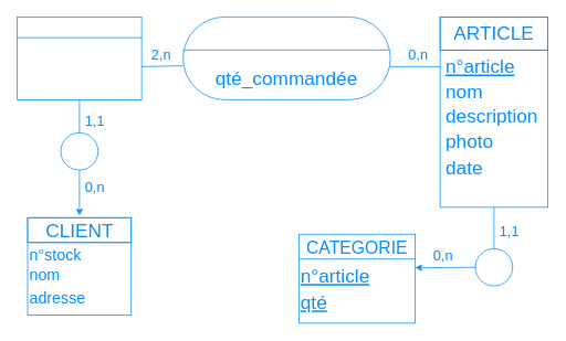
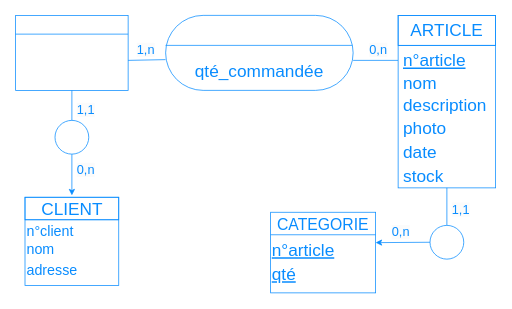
  <mxCell id="0" />
  <mxCell id="1" parent="0" />
  <mxCell id="2" value="" style="rounded=0;whiteSpace=wrap;html=1;labelBackgroundColor=none;strokeColor=#088CFF;fontColor=#088CFF;" parent="1" vertex="1"><mxGeometry x="20" y="20" width="150" height="100" as="geometry" /></mxCell>
  <mxCell id="3" value="" style="endArrow=none;html=1;rounded=0;fontColor=#088CFF;entryX=-0.001;entryY=0.59;entryDx=0;entryDy=0;entryPerimeter=0;labelBackgroundColor=none;strokeColor=#088CFF;" parent="1" target="7" edge="1"><mxGeometry width="50" height="50" relative="1" as="geometry"><mxPoint x="170" y="80" as="sourcePoint" /><mxPoint x="200" y="100" as="targetPoint" /></mxGeometry></mxCell>
  <mxCell id="4" value="" style="endArrow=none;html=1;rounded=0;entryX=0.5;entryY=1;entryDx=0;entryDy=0;fontColor=#088CFF;labelBackgroundColor=none;strokeColor=#088CFF;" parent="1" source="34" target="2" edge="1"><mxGeometry width="50" height="50" relative="1" as="geometry"><mxPoint x="95" y="180" as="sourcePoint" /><mxPoint x="100" y="160" as="targetPoint" /></mxGeometry></mxCell>
  <mxCell id="5" value="" style="rounded=0;whiteSpace=wrap;html=1;labelBackgroundColor=none;strokeColor=#088CFF;fontColor=#088CFF;" parent="1" vertex="1"><mxGeometry x="32.5" y="262.5" width="125" height="117.5" as="geometry" /></mxCell>
  <mxCell id="6" value="" style="endArrow=classic;html=1;rounded=0;exitX=0.5;exitY=1;exitDx=0;exitDy=0;fontColor=#088CFF;labelBackgroundColor=none;strokeColor=#088CFF;" parent="1" source="34" edge="1"><mxGeometry width="50" height="50" relative="1" as="geometry"><mxPoint x="90" y="230" as="sourcePoint" /><mxPoint x="95" y="260" as="targetPoint" /></mxGeometry></mxCell>
  <mxCell id="7" value="" style="rounded=1;whiteSpace=wrap;html=1;arcSize=50;labelBackgroundColor=none;strokeColor=#088CFF;fontColor=#088CFF;" parent="1" vertex="1"><mxGeometry x="220" y="20" width="250" height="100" as="geometry" /></mxCell>
  <mxCell id="8" value="" style="endArrow=none;html=1;rounded=0;fontColor=#088CFF;labelBackgroundColor=none;strokeColor=#088CFF;" parent="1" edge="1"><mxGeometry width="50" height="50" relative="1" as="geometry"><mxPoint x="470" y="80" as="sourcePoint" /><mxPoint x="530" y="80" as="targetPoint" /></mxGeometry></mxCell>
  <mxCell id="9" value="" style="rounded=0;whiteSpace=wrap;html=1;labelBackgroundColor=none;strokeColor=#088CFF;fontColor=#088CFF;" parent="1" vertex="1"><mxGeometry x="530" y="20" width="130" height="230" as="geometry" /></mxCell>
  <mxCell id="10" value="" style="endArrow=none;html=1;rounded=0;entryX=0.5;entryY=1;entryDx=0;entryDy=0;fontColor=#088CFF;labelBackgroundColor=none;strokeColor=#088CFF;" parent="1" target="9" edge="1"><mxGeometry width="50" height="50" relative="1" as="geometry"><mxPoint x="595" y="300" as="sourcePoint" /><mxPoint x="620" y="270" as="targetPoint" /></mxGeometry></mxCell>
  <mxCell id="11" value="" style="ellipse;whiteSpace=wrap;html=1;aspect=fixed;labelBackgroundColor=none;strokeColor=#088CFF;fontColor=#088CFF;" parent="1" vertex="1"><mxGeometry x="572.5" y="300" width="45" height="45" as="geometry" /></mxCell>
  <mxCell id="12" value="" style="endArrow=classic;html=1;rounded=0;exitX=0;exitY=0.5;exitDx=0;exitDy=0;fontColor=#088CFF;labelBackgroundColor=none;strokeColor=#088CFF;" parent="1" source="11" edge="1"><mxGeometry width="50" height="50" relative="1" as="geometry"><mxPoint x="370" y="360" as="sourcePoint" /><mxPoint x="500" y="323" as="targetPoint" /></mxGeometry></mxCell>
  <mxCell id="13" value="" style="rounded=0;whiteSpace=wrap;html=1;labelBackgroundColor=none;strokeColor=#088CFF;fontColor=#088CFF;" parent="1" vertex="1"><mxGeometry x="360" y="282.5" width="140" height="107.5" as="geometry" /></mxCell>
  <mxCell id="14" value="" style="endArrow=none;html=1;rounded=0;exitX=0;exitY=0.25;exitDx=0;exitDy=0;entryX=1;entryY=0.25;entryDx=0;entryDy=0;fontColor=#088CFF;labelBackgroundColor=none;strokeColor=#088CFF;" parent="1" source="2" target="2" edge="1"><mxGeometry width="50" height="50" relative="1" as="geometry"><mxPoint x="60" y="90" as="sourcePoint" /><mxPoint x="110" y="40" as="targetPoint" /></mxGeometry></mxCell>
  <mxCell id="15" value="" style="endArrow=none;html=1;rounded=0;exitX=0;exitY=0.25;exitDx=0;exitDy=0;fontColor=#088CFF;labelBackgroundColor=none;strokeColor=#088CFF;" parent="1" edge="1"><mxGeometry width="50" height="50" relative="1" as="geometry"><mxPoint x="530" y="60.08" as="sourcePoint" /><mxPoint x="660" y="60" as="targetPoint" /></mxGeometry></mxCell>
  <mxCell id="16" value="" style="endArrow=none;html=1;rounded=0;exitX=0;exitY=0.25;exitDx=0;exitDy=0;entryX=1;entryY=0.25;entryDx=0;entryDy=0;fontColor=#088CFF;labelBackgroundColor=none;strokeColor=#088CFF;" parent="1" edge="1"><mxGeometry width="50" height="50" relative="1" as="geometry"><mxPoint x="32.5" y="292.5" as="sourcePoint" /><mxPoint x="157.5" y="292.5" as="targetPoint" /></mxGeometry></mxCell>
  <mxCell id="17" value="" style="endArrow=none;html=1;rounded=0;entryX=1;entryY=0.25;entryDx=0;entryDy=0;fontColor=#088CFF;labelBackgroundColor=none;strokeColor=#088CFF;" parent="1" edge="1"><mxGeometry width="50" height="50" relative="1" as="geometry"><mxPoint x="360" y="312.5" as="sourcePoint" /><mxPoint x="500" y="312.5" as="targetPoint" /></mxGeometry></mxCell>
  <mxCell id="18" value="" style="endArrow=none;html=1;rounded=0;exitX=0;exitY=0.25;exitDx=0;exitDy=0;entryX=0.996;entryY=0.4;entryDx=0;entryDy=0;entryPerimeter=0;fontColor=#088CFF;labelBackgroundColor=none;strokeColor=#088CFF;" parent="1" target="7" edge="1"><mxGeometry width="50" height="50" relative="1" as="geometry"><mxPoint x="220" y="60" as="sourcePoint" /><mxPoint x="460" y="60" as="targetPoint" /></mxGeometry></mxCell>
  <mxCell id="19" value="ARTICLE" style="text;align=center;fillColor=none;html=1;verticalAlign=middle;whiteSpace=wrap;rounded=0;fontSize=23;labelBackgroundColor=none;strokeColor=#088CFF;fontColor=#088CFF;" parent="1" vertex="1"><mxGeometry x="530" y="20" width="130" height="40" as="geometry" /></mxCell>
  <mxCell id="20" value="n°article" style="text;strokeColor=none;align=left;fillColor=none;html=1;verticalAlign=middle;whiteSpace=wrap;rounded=0;fontSize=23;fontStyle=4;labelBackgroundColor=none;fontColor=#088CFF;" parent="1" vertex="1"><mxGeometry x="535" y="60" width="120" height="40" as="geometry" /></mxCell>
  <mxCell id="21" value="nom" style="text;strokeColor=none;align=left;fillColor=none;html=1;verticalAlign=middle;whiteSpace=wrap;rounded=0;fontSize=23;fontStyle=0;labelBackgroundColor=none;fontColor=#088CFF;" parent="1" vertex="1"><mxGeometry x="535" y="90" width="120" height="40" as="geometry" /></mxCell>
  <mxCell id="22" value="description" style="text;strokeColor=none;align=left;fillColor=none;html=1;verticalAlign=middle;whiteSpace=wrap;rounded=0;fontSize=23;fontStyle=0;labelBackgroundColor=none;fontColor=#088CFF;" parent="1" vertex="1"><mxGeometry x="535" y="120" width="110" height="40" as="geometry" /></mxCell>
  <mxCell id="23" value="photo" style="text;strokeColor=none;align=left;fillColor=none;html=1;verticalAlign=middle;whiteSpace=wrap;rounded=0;fontSize=23;fontStyle=0;labelBackgroundColor=none;fontColor=#088CFF;" parent="1" vertex="1"><mxGeometry x="535" y="150" width="120" height="40" as="geometry" /></mxCell>
  <mxCell id="24" value="date" style="text;strokeColor=none;align=left;fillColor=none;html=1;verticalAlign=middle;whiteSpace=wrap;rounded=0;fontSize=23;fontStyle=0;labelBackgroundColor=none;fontColor=#088CFF;" parent="1" vertex="1"><mxGeometry x="535" y="186.25" width="120" height="32.5" as="geometry" /></mxCell>
- <mxCell id="26" value="&lt;span style=&quot;font-family: Helvetica; font-size: 17px; font-style: normal; font-variant-ligatures: normal; font-variant-caps: normal; font-weight: 400; letter-spacing: normal; orphans: 2; text-align: center; text-indent: 0px; text-transform: none; widows: 2; word-spacing: 0px; -webkit-text-stroke-width: 0px; background-color: rgb(251, 251, 251); text-decoration-thickness: initial; text-decoration-style: initial; text-decoration-color: initial; float: none; display: inline !important;&quot;&gt;2,n&lt;/span&gt;" style="text;whiteSpace=wrap;html=1;fontSize=17;labelBackgroundColor=none;strokeColor=none;fontColor=#088CFF;" parent="1" vertex="1"><mxGeometry x="180" y="50" width="40" height="30" as="geometry" /></mxCell>
+ <mxCell id="25" value="stock" style="text;strokeColor=none;align=left;fillColor=none;html=1;verticalAlign=middle;whiteSpace=wrap;rounded=0;fontSize=23;fontStyle=0;labelBackgroundColor=none;fontColor=#088CFF;" parent="1" vertex="1"><mxGeometry x="535" y="218.75" width="120" height="30" as="geometry" /></mxCell>
+ <mxCell id="26" value="&lt;span style=&quot;font-family: Helvetica; font-size: 17px; font-style: normal; font-variant-ligatures: normal; font-variant-caps: normal; font-weight: 400; letter-spacing: normal; orphans: 2; text-align: center; text-indent: 0px; text-transform: none; widows: 2; word-spacing: 0px; -webkit-text-stroke-width: 0px; background-color: rgb(251, 251, 251); text-decoration-thickness: initial; text-decoration-style: initial; text-decoration-color: initial; float: none; display: inline !important;&quot;&gt;1,n&lt;/span&gt;" style="text;whiteSpace=wrap;html=1;fontSize=17;labelBackgroundColor=none;strokeColor=none;fontColor=#088CFF;" parent="1" vertex="1"><mxGeometry x="180" y="50" width="40" height="30" as="geometry" /></mxCell>
  <mxCell id="27" value="&lt;span style=&quot;font-family: Helvetica; font-size: 17px; font-style: normal; font-variant-ligatures: normal; font-variant-caps: normal; font-weight: 400; letter-spacing: normal; orphans: 2; text-align: center; text-indent: 0px; text-transform: none; widows: 2; word-spacing: 0px; -webkit-text-stroke-width: 0px; background-color: rgb(251, 251, 251); text-decoration-thickness: initial; text-decoration-style: initial; text-decoration-color: initial; float: none; display: inline !important;&quot;&gt;0,n&lt;/span&gt;" style="text;whiteSpace=wrap;html=1;fontSize=17;labelBackgroundColor=none;strokeColor=none;fontColor=#088CFF;" parent="1" vertex="1"><mxGeometry x="490" y="50" width="40" height="50" as="geometry" /></mxCell>
  <mxCell id="28" value="qté_commandée" style="text;strokeColor=none;align=center;fillColor=none;html=1;verticalAlign=middle;whiteSpace=wrap;rounded=0;fontSize=23;labelBackgroundColor=none;fontColor=#088CFF;" parent="1" vertex="1"><mxGeometry x="225" y="80" width="240" height="30" as="geometry" /></mxCell>
  <mxCell id="29" value="CLIENT" style="text;strokeColor=#088CFF;align=center;fillColor=none;html=1;verticalAlign=middle;whiteSpace=wrap;rounded=0;fontSize=23;labelBackgroundColor=none;fontColor=#088CFF;" parent="1" vertex="1"><mxGeometry x="32.5" y="262.5" width="125" height="30" as="geometry" /></mxCell>
  <mxCell id="30" value="CATEGORIE" style="text;strokeColor=none;align=center;fillColor=none;html=1;verticalAlign=middle;whiteSpace=wrap;rounded=0;fontSize=21;labelBackgroundColor=none;fontColor=#088CFF;" parent="1" vertex="1"><mxGeometry x="360" y="282.5" width="140" height="30" as="geometry" /></mxCell>
  <mxCell id="31" value="n°article" style="text;strokeColor=none;align=left;fillColor=none;html=1;verticalAlign=middle;whiteSpace=wrap;rounded=0;fontSize=23;fontStyle=4;labelBackgroundColor=none;fontColor=#088CFF;" parent="1" vertex="1"><mxGeometry x="360" y="312.5" width="120" height="40" as="geometry" /></mxCell>
  <mxCell id="32" value="qté" style="text;strokeColor=none;align=left;fillColor=none;html=1;verticalAlign=middle;whiteSpace=wrap;rounded=0;fontSize=23;fontStyle=4;labelBackgroundColor=none;fontColor=#088CFF;" parent="1" vertex="1"><mxGeometry x="360" y="345" width="120" height="40" as="geometry" /></mxCell>
  <mxCell id="33" value="" style="endArrow=none;html=1;rounded=0;entryX=0.5;entryY=1;entryDx=0;entryDy=0;fontColor=#088CFF;labelBackgroundColor=none;strokeColor=#088CFF;" parent="1" target="34" edge="1"><mxGeometry width="50" height="50" relative="1" as="geometry"><mxPoint x="95" y="180" as="sourcePoint" /><mxPoint x="95" y="120" as="targetPoint" /></mxGeometry></mxCell>
  <mxCell id="34" value="" style="ellipse;whiteSpace=wrap;html=1;aspect=fixed;labelBackgroundColor=none;strokeColor=#088CFF;fontColor=#088CFF;" parent="1" vertex="1"><mxGeometry x="72.5" y="160" width="45" height="45" as="geometry" /></mxCell>
- <mxCell id="35" value="n°stock" style="text;strokeColor=none;align=left;fillColor=none;html=1;verticalAlign=middle;whiteSpace=wrap;rounded=0;fontSize=19;fontStyle=0;labelBackgroundColor=none;fontColor=#088CFF;" parent="1" vertex="1"><mxGeometry x="32.5" y="292.5" width="120" height="30" as="geometry" /></mxCell>
+ <mxCell id="35" value="n°client" style="text;strokeColor=none;align=left;fillColor=none;html=1;verticalAlign=middle;whiteSpace=wrap;rounded=0;fontSize=19;fontStyle=0;labelBackgroundColor=none;fontColor=#088CFF;" parent="1" vertex="1"><mxGeometry x="32.5" y="292.5" width="120" height="30" as="geometry" /></mxCell>
  <mxCell id="36" value="nom" style="text;strokeColor=none;align=left;fillColor=none;html=1;verticalAlign=middle;whiteSpace=wrap;rounded=0;fontSize=19;fontStyle=0;labelBackgroundColor=none;fontColor=#088CFF;" parent="1" vertex="1"><mxGeometry x="32.5" y="317.5" width="120" height="30" as="geometry" /></mxCell>
  <mxCell id="37" value="adresse" style="text;strokeColor=none;align=left;fillColor=none;html=1;verticalAlign=middle;whiteSpace=wrap;rounded=0;fontSize=19;fontStyle=0;labelBackgroundColor=none;fontColor=#088CFF;" parent="1" vertex="1"><mxGeometry x="32.5" y="345" width="120" height="30" as="geometry" /></mxCell>
  <mxCell id="38" value="&lt;span style=&quot;font-family: Helvetica; font-size: 17px; font-style: normal; font-variant-ligatures: normal; font-variant-caps: normal; font-weight: 400; letter-spacing: normal; orphans: 2; text-align: center; text-indent: 0px; text-transform: none; widows: 2; word-spacing: 0px; -webkit-text-stroke-width: 0px; background-color: rgb(251, 251, 251); text-decoration-thickness: initial; text-decoration-style: initial; text-decoration-color: initial; float: none; display: inline !important;&quot;&gt;1,1&lt;/span&gt;" style="text;whiteSpace=wrap;html=1;fontSize=17;labelBackgroundColor=none;strokeColor=none;fontColor=#088CFF;" parent="1" vertex="1"><mxGeometry x="100" y="130" width="40" height="30" as="geometry" /></mxCell>
  <mxCell id="39" value="&lt;span style=&quot;font-family: Helvetica; font-size: 17px; font-style: normal; font-variant-ligatures: normal; font-variant-caps: normal; font-weight: 400; letter-spacing: normal; orphans: 2; text-align: center; text-indent: 0px; text-transform: none; widows: 2; word-spacing: 0px; -webkit-text-stroke-width: 0px; background-color: rgb(251, 251, 251); text-decoration-thickness: initial; text-decoration-style: initial; text-decoration-color: initial; float: none; display: inline !important;&quot;&gt;0,n&lt;/span&gt;" style="text;whiteSpace=wrap;html=1;fontSize=17;labelBackgroundColor=none;strokeColor=none;fontColor=#088CFF;" parent="1" vertex="1"><mxGeometry x="100" y="210" width="40" height="30" as="geometry" /></mxCell>
  <mxCell id="40" value="&lt;span style=&quot;font-family: Helvetica; font-size: 17px; font-style: normal; font-variant-ligatures: normal; font-variant-caps: normal; font-weight: 400; letter-spacing: normal; orphans: 2; text-align: center; text-indent: 0px; text-transform: none; widows: 2; word-spacing: 0px; -webkit-text-stroke-width: 0px; background-color: rgb(251, 251, 251); text-decoration-thickness: initial; text-decoration-style: initial; text-decoration-color: initial; float: none; display: inline !important;&quot;&gt;1,1&lt;/span&gt;" style="text;whiteSpace=wrap;html=1;fontSize=17;labelBackgroundColor=none;strokeColor=none;fontColor=#088CFF;" parent="1" vertex="1"><mxGeometry x="600" y="262.5" width="40" height="30" as="geometry" /></mxCell>
  <mxCell id="41" value="&lt;span style=&quot;font-family: Helvetica; font-size: 17px; font-style: normal; font-variant-ligatures: normal; font-variant-caps: normal; font-weight: 400; letter-spacing: normal; orphans: 2; text-align: center; text-indent: 0px; text-transform: none; widows: 2; word-spacing: 0px; -webkit-text-stroke-width: 0px; background-color: rgb(251, 251, 251); text-decoration-thickness: initial; text-decoration-style: initial; text-decoration-color: initial; float: none; display: inline !important;&quot;&gt;0,n&lt;/span&gt;" style="text;whiteSpace=wrap;html=1;fontSize=17;labelBackgroundColor=none;strokeColor=none;fontColor=#088CFF;" parent="1" vertex="1"><mxGeometry x="520" y="292.5" width="40" height="27.5" as="geometry" /></mxCell>
